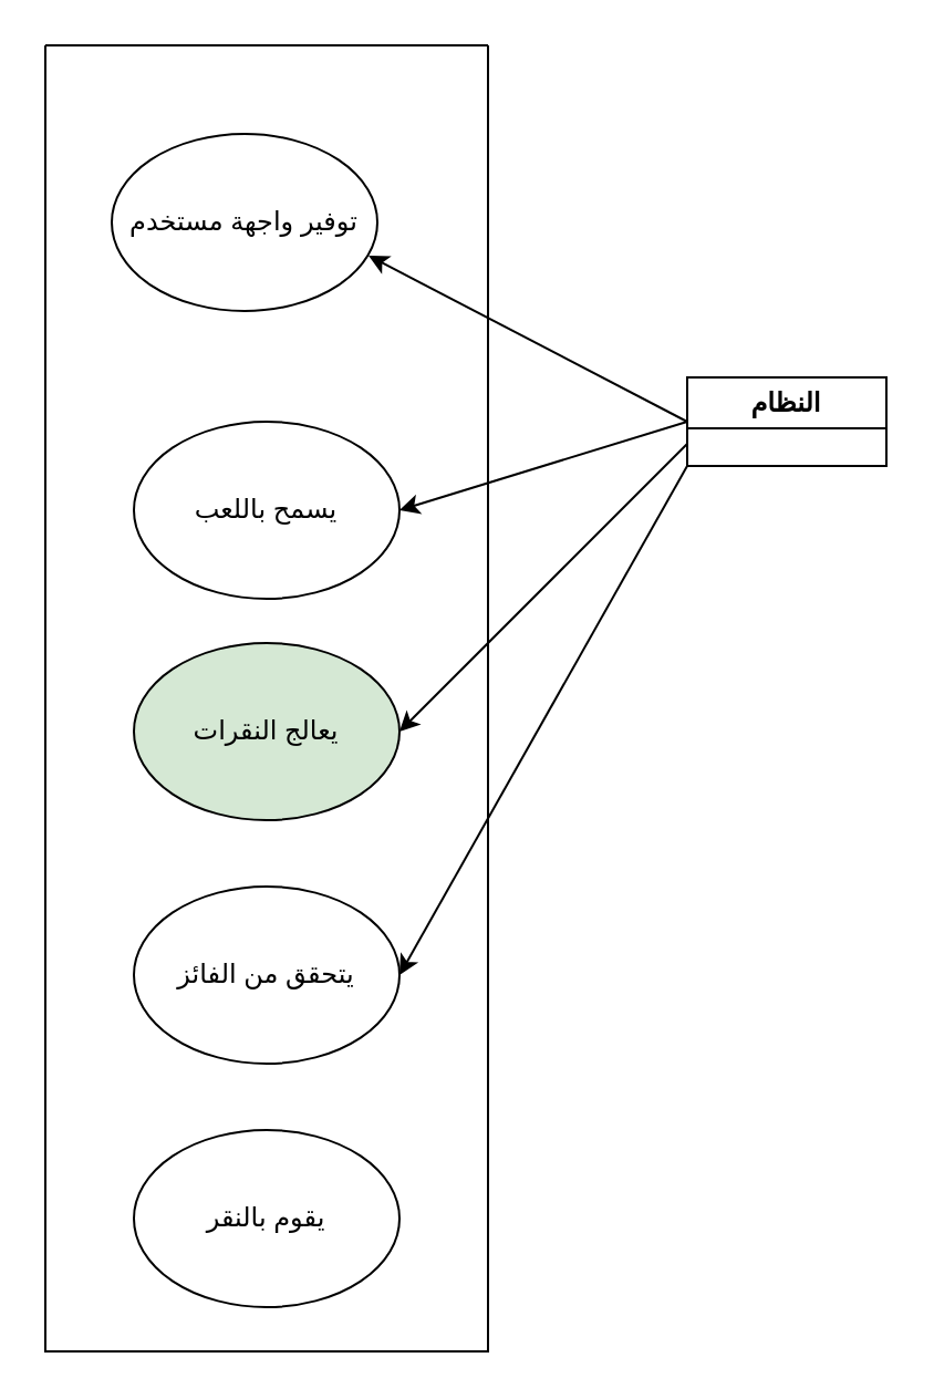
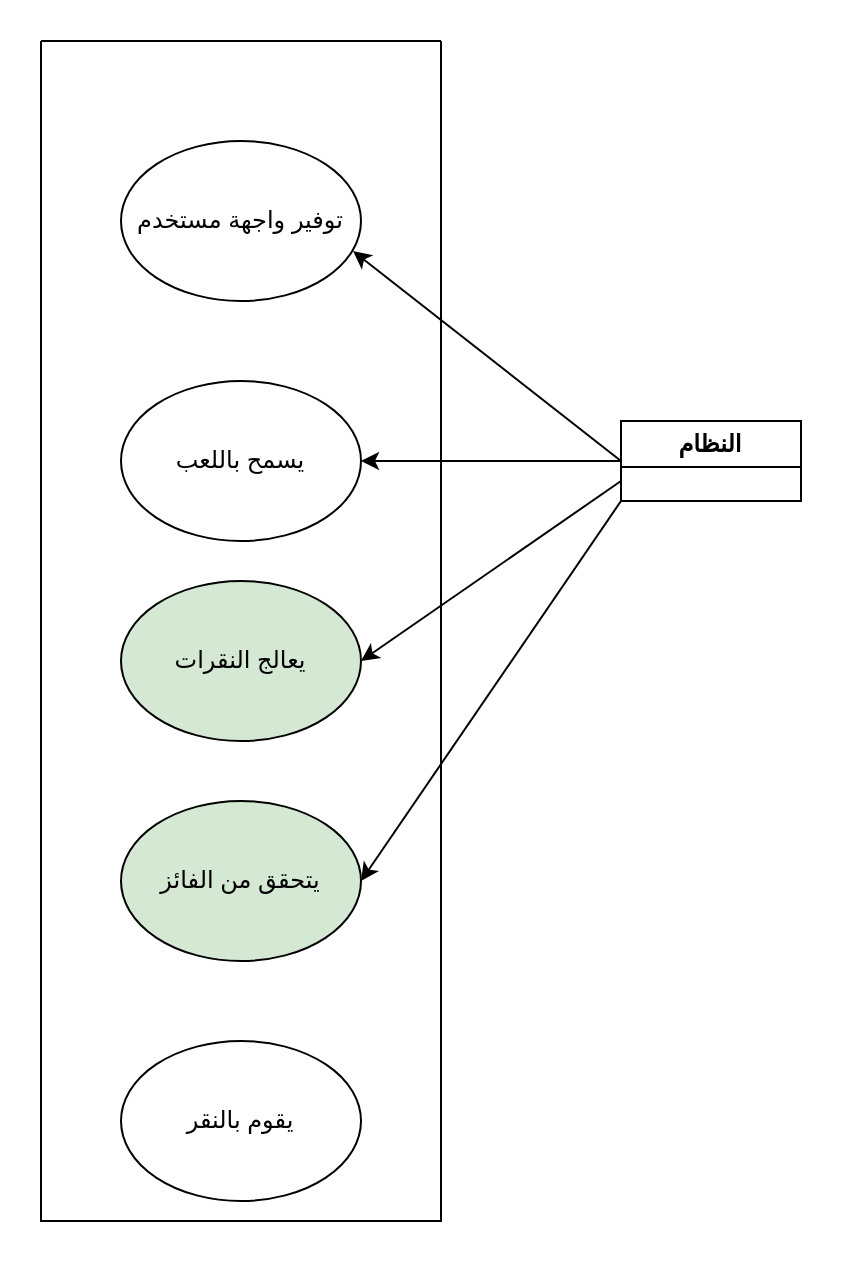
  <mxCell id="0" />
  <mxCell id="1" parent="0" />
  <mxCell id="2" value="" style="swimlane;startSize=0;" vertex="1" parent="1"><mxGeometry x="20" y="20" width="200" height="590" as="geometry" /></mxCell>
  <mxCell id="3" value="يسمح باللعب" style="ellipse;whiteSpace=wrap;html=1;" vertex="1" parent="2"><mxGeometry x="40" y="170" width="120" height="80" as="geometry" /></mxCell>
- <mxCell id="4" value="يتحقق من الفائز" style="ellipse;whiteSpace=wrap;html=1;" vertex="1" parent="2"><mxGeometry x="40" y="380" width="120" height="80" as="geometry" /></mxCell>
+ <mxCell id="4" value="يتحقق من الفائز" style="ellipse;whiteSpace=wrap;html=1;fillColor=#d5e8d4;" vertex="1" parent="2"><mxGeometry x="40" y="380" width="120" height="80" as="geometry" /></mxCell>
  <mxCell id="5" value="يعالج النقرات" style="ellipse;whiteSpace=wrap;html=1;fillColor=#d5e8d4;" vertex="1" parent="2"><mxGeometry x="40" y="270" width="120" height="80" as="geometry" /></mxCell>
- <mxCell id="6" value="توفير واجهة مستخدم" style="ellipse;whiteSpace=wrap;html=1;" vertex="1" parent="2"><mxGeometry x="30" y="40" width="120" height="80" as="geometry" /></mxCell>
- <mxCell id="7" value="يقوم بالنقر" style="ellipse;whiteSpace=wrap;html=1;" vertex="1" parent="2"><mxGeometry x="40" y="490" width="120" height="80" as="geometry" /></mxCell>
- <mxCell id="8" value="النظام" style="swimlane;whiteSpace=wrap;html=1;" vertex="1" parent="1"><mxGeometry x="310" y="170" width="90" height="40" as="geometry" /></mxCell>
+ <mxCell id="6" value="توفير واجهة مستخدم" style="ellipse;whiteSpace=wrap;html=1;" vertex="1" parent="2"><mxGeometry x="40" y="50" width="120" height="80" as="geometry" /></mxCell>
+ <mxCell id="7" value="يقوم بالنقر" style="ellipse;whiteSpace=wrap;html=1;" vertex="1" parent="2"><mxGeometry x="40" y="500" width="120" height="80" as="geometry" /></mxCell>
+ <mxCell id="8" value="النظام" style="swimlane;whiteSpace=wrap;html=1;" vertex="1" parent="1"><mxGeometry x="310" y="210" width="90" height="40" as="geometry" /></mxCell>
  <mxCell id="9" value="" style="endArrow=classic;html=1;rounded=0;exitX=0;exitY=0.5;exitDx=0;exitDy=0;entryX=0.967;entryY=0.688;entryDx=0;entryDy=0;entryPerimeter=0;" edge="1" parent="1" source="8" target="6"><mxGeometry width="50" height="50" relative="1" as="geometry"><mxPoint x="140" y="290" as="sourcePoint" /><mxPoint x="190" y="240" as="targetPoint" /></mxGeometry></mxCell>
  <mxCell id="10" value="" style="endArrow=classic;html=1;rounded=0;exitX=0;exitY=0.5;exitDx=0;exitDy=0;entryX=1;entryY=0.5;entryDx=0;entryDy=0;" edge="1" parent="1" source="8" target="3"><mxGeometry width="50" height="50" relative="1" as="geometry"><mxPoint x="314" y="317.5" as="sourcePoint" /><mxPoint x="180" y="212.5" as="targetPoint" /></mxGeometry></mxCell>
  <mxCell id="11" value="" style="endArrow=classic;html=1;rounded=0;exitX=0;exitY=0.75;exitDx=0;exitDy=0;entryX=1;entryY=0.5;entryDx=0;entryDy=0;" edge="1" parent="1" source="8" target="5"><mxGeometry width="50" height="50" relative="1" as="geometry"><mxPoint x="320" y="240" as="sourcePoint" /><mxPoint x="190" y="240" as="targetPoint" /></mxGeometry></mxCell>
  <mxCell id="12" value="" style="endArrow=classic;html=1;rounded=0;exitX=0;exitY=1;exitDx=0;exitDy=0;entryX=1;entryY=0.5;entryDx=0;entryDy=0;" edge="1" parent="1" source="8" target="4"><mxGeometry width="50" height="50" relative="1" as="geometry"><mxPoint x="320" y="250" as="sourcePoint" /><mxPoint x="190" y="340" as="targetPoint" /></mxGeometry></mxCell>
